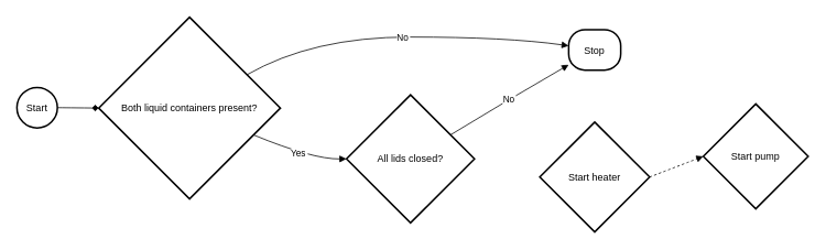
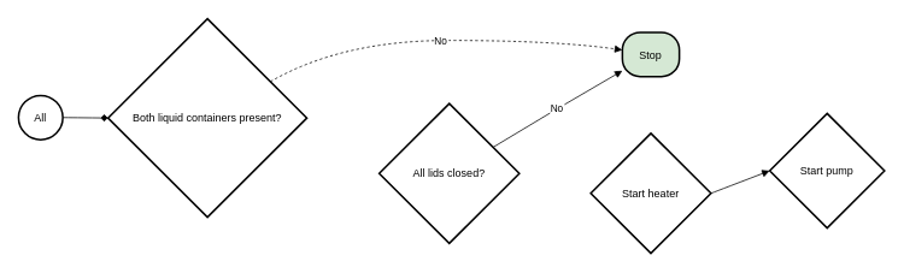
  <mxCell id="0" />
  <mxCell id="1" parent="0" />
- <mxCell id="2" value="Start" style="ellipse;aspect=fixed;strokeWidth=2;whiteSpace=wrap;" vertex="1" parent="1"><mxGeometry x="20" y="105" width="49" height="49" as="geometry" /></mxCell>
+ <mxCell id="2" value="All" style="ellipse;aspect=fixed;strokeWidth=2;whiteSpace=wrap;" vertex="1" parent="1"><mxGeometry x="20" y="105" width="49" height="49" as="geometry" /></mxCell>
  <mxCell id="3" value="Both liquid containers present?" style="rhombus;strokeWidth=2;whiteSpace=wrap;" vertex="1" parent="1"><mxGeometry x="119" y="20" width="220" height="220" as="geometry" /></mxCell>
  <mxCell id="4" value="All lids closed?" style="rhombus;strokeWidth=2;whiteSpace=wrap;" vertex="1" parent="1"><mxGeometry x="419" y="114" width="155" height="155" as="geometry" /></mxCell>
- <mxCell id="5" value="Stop" style="rounded=1;arcSize=40;strokeWidth=2" vertex="1" parent="1"><mxGeometry x="688" y="35" width="63" height="49" as="geometry" /></mxCell>
+ <mxCell id="5" value="Stop" style="rounded=1;arcSize=40;strokeWidth=2;fillColor=#d5e8d4;" vertex="1" parent="1"><mxGeometry x="688" y="35" width="63" height="49" as="geometry" /></mxCell>
  <mxCell id="6" value="Start heater" style="rhombus;strokeWidth=2;whiteSpace=wrap;" vertex="1" parent="1"><mxGeometry x="653" y="147" width="133" height="133" as="geometry" /></mxCell>
  <mxCell id="7" value="Start pump" style="rhombus;strokeWidth=2;whiteSpace=wrap;" vertex="1" parent="1"><mxGeometry x="851" y="125" width="127" height="127" as="geometry" /></mxCell>
  <mxCell id="8" value="" style="curved=1;startArrow=none;endArrow=diamond;exitX=1;exitY=0.51;entryX=0;entryY=0.5;" edge="1" parent="1" source="2" target="3"><mxGeometry relative="1" as="geometry"><Array as="points" /></mxGeometry></mxCell>
- <mxCell id="9" value="Yes" style="curved=1;startArrow=none;endArrow=block;exitX=1;exitY=0.71;entryX=0;entryY=0.5;" edge="1" parent="1" source="3" target="4"><mxGeometry relative="1" as="geometry"><Array as="points"><mxPoint x="378" y="192" /></Array></mxGeometry></mxCell>
- <mxCell id="10" value="No" style="curved=1;startArrow=none;endArrow=block;exitX=1;exitY=0.21;entryX=0;entryY=0.4;" edge="1" parent="1" source="3" target="5"><mxGeometry relative="1" as="geometry"><Array as="points"><mxPoint x="378" y="44" /><mxPoint x="613" y="44" /></Array></mxGeometry></mxCell>
+ <mxCell id="10" value="No" style="curved=1;startArrow=none;endArrow=block;exitX=1;exitY=0.21;entryX=0;entryY=0.4;dashed=1;" edge="1" parent="1" source="3" target="5"><mxGeometry relative="1" as="geometry"><Array as="points"><mxPoint x="378" y="44" /><mxPoint x="613" y="44" /></Array></mxGeometry></mxCell>
  <mxCell id="11" value="No" style="curved=1;startArrow=none;endArrow=block;exitX=1;exitY=0.2;entryX=0;entryY=0.87;" edge="1" parent="1" source="4" target="5"><mxGeometry relative="1" as="geometry"><Array as="points"><mxPoint x="613" y="121" /></Array></mxGeometry></mxCell>
- <mxCell id="12" value="" style="curved=1;startArrow=none;endArrow=block;exitX=1;exitY=0.5;entryX=0;entryY=0.5;dashed=1;" edge="1" parent="1" source="6" target="7"><mxGeometry relative="1" as="geometry"><Array as="points" /></mxGeometry></mxCell>
+ <mxCell id="12" value="" style="curved=1;startArrow=none;endArrow=block;exitX=1;exitY=0.5;entryX=0;entryY=0.5;" edge="1" parent="1" source="6" target="7"><mxGeometry relative="1" as="geometry"><Array as="points" /></mxGeometry></mxCell>
